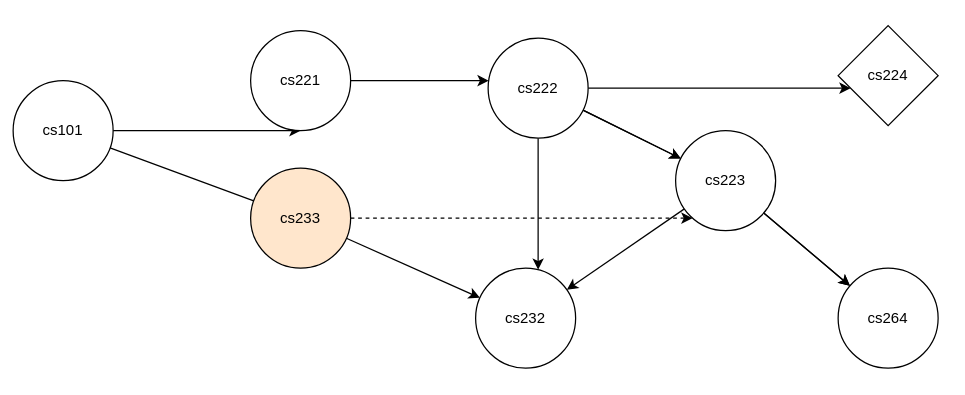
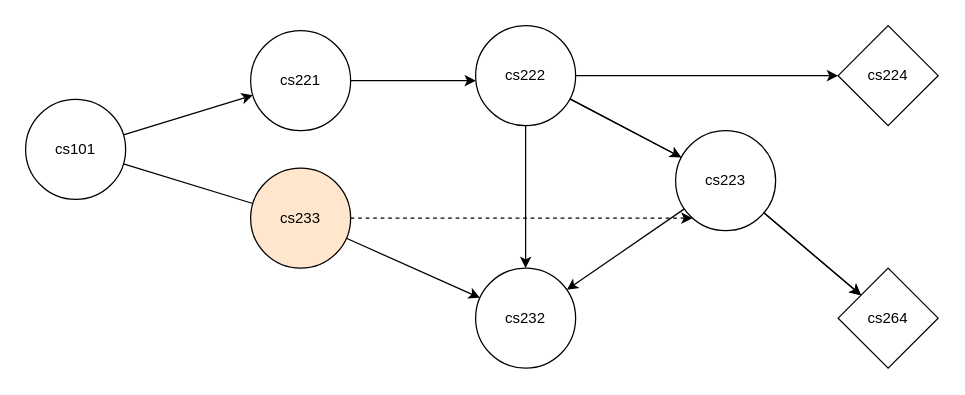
  <mxCell id="0" />
  <mxCell id="1" parent="0" />
  <mxCell id="2" style="rounded=0;orthogonalLoop=1;jettySize=auto;html=1;orthogonal=1;" edge="1" parent="1" source="4" target="6"><mxGeometry relative="1" as="geometry" /></mxCell>
  <mxCell id="3" style="rounded=0;orthogonalLoop=1;jettySize=auto;html=1;orthogonal=1;endArrow=none;" edge="1" parent="1" source="4" target="16"><mxGeometry relative="1" as="geometry" /></mxCell>
- <mxCell id="4" value="cs101" style="ellipse;whiteSpace=wrap;html=1;aspect=fixed;" vertex="1" parent="1"><mxGeometry x="10" y="64" width="80" height="80" as="geometry" /></mxCell>
+ <mxCell id="4" value="cs101" style="ellipse;whiteSpace=wrap;html=1;aspect=fixed;" vertex="1" parent="1"><mxGeometry x="20" y="79" width="80" height="80" as="geometry" /></mxCell>
  <mxCell id="5" style="rounded=0;orthogonalLoop=1;jettySize=auto;html=1;orthogonal=1;" edge="1" parent="1" source="6" target="11"><mxGeometry relative="1" as="geometry" /></mxCell>
  <mxCell id="6" value="cs221" style="ellipse;whiteSpace=wrap;html=1;aspect=fixed;" vertex="1" parent="1"><mxGeometry x="200" y="24" width="80" height="80" as="geometry" /></mxCell>
  <mxCell id="7" style="rounded=0;orthogonalLoop=1;jettySize=auto;html=1;orthogonal=1;" edge="1" parent="1" source="11" target="21"><mxGeometry relative="1" as="geometry" /></mxCell>
  <mxCell id="8" style="rounded=0;orthogonalLoop=1;jettySize=auto;html=1;orthogonal=1;" edge="1" parent="1" source="11" target="17"><mxGeometry relative="1" as="geometry" /></mxCell>
  <mxCell id="9" style="rounded=0;orthogonalLoop=1;jettySize=auto;html=1;orthogonal=1;" edge="1" parent="1" source="11" target="18"><mxGeometry relative="1" as="geometry" /></mxCell>
  <mxCell id="10" style="rounded=0;orthogonalLoop=1;jettySize=auto;html=1;orthogonal=1;" edge="1" parent="1" source="21" target="19"><mxGeometry relative="1" as="geometry" /></mxCell>
- <mxCell id="11" value="cs222" style="ellipse;whiteSpace=wrap;html=1;aspect=fixed;" vertex="1" parent="1"><mxGeometry x="390" y="30" width="80" height="80" as="geometry" /></mxCell>
+ <mxCell id="11" value="cs222" style="ellipse;whiteSpace=wrap;html=1;aspect=fixed;" vertex="1" parent="1"><mxGeometry x="380" y="20" width="80" height="80" as="geometry" /></mxCell>
  <mxCell id="12" style="rounded=0;orthogonalLoop=1;jettySize=auto;html=1;orthogonal=1;" edge="1" parent="1" source="21" target="18"><mxGeometry relative="1" as="geometry" /></mxCell>
  <mxCell id="13" style="rounded=0;orthogonalLoop=1;jettySize=auto;html=1;orthogonal=1;" edge="1" parent="1" source="21" target="19"><mxGeometry relative="1" as="geometry" /></mxCell>
  <mxCell id="14" style="rounded=0;orthogonalLoop=1;jettySize=auto;html=1;orthogonal=1;dashed=1;" edge="1" parent="1" source="16" target="21"><mxGeometry relative="1" as="geometry" /></mxCell>
  <mxCell id="15" style="rounded=0;orthogonalLoop=1;jettySize=auto;html=1;orthogonal=1;" edge="1" parent="1" source="16" target="18"><mxGeometry relative="1" as="geometry" /></mxCell>
  <mxCell id="16" value="cs233" style="ellipse;whiteSpace=wrap;html=1;aspect=fixed;fillColor=#ffe6cc;" vertex="1" parent="1"><mxGeometry x="200" y="134" width="80" height="80" as="geometry" /></mxCell>
  <mxCell id="17" value="cs224" style="rhombus;whiteSpace=wrap;html=1;aspect=fixed;" vertex="1" parent="1"><mxGeometry x="670" y="20" width="80" height="80" as="geometry" /></mxCell>
  <mxCell id="18" value="cs232" style="ellipse;whiteSpace=wrap;html=1;aspect=fixed;" vertex="1" parent="1"><mxGeometry x="380" y="214" width="80" height="80" as="geometry" /></mxCell>
- <mxCell id="19" value="cs264" style="ellipse;whiteSpace=wrap;html=1;aspect=fixed;" vertex="1" parent="1"><mxGeometry x="670" y="214" width="80" height="80" as="geometry" /></mxCell>
+ <mxCell id="19" value="cs264" style="rhombus;whiteSpace=wrap;html=1;aspect=fixed;" vertex="1" parent="1"><mxGeometry x="670" y="214" width="80" height="80" as="geometry" /></mxCell>
  <mxCell id="20" value="" style="rounded=0;orthogonalLoop=1;jettySize=auto;html=1;orthogonal=1;" edge="1" parent="1" source="11" target="21"><mxGeometry relative="1" as="geometry"><mxPoint x="459" y="70" as="sourcePoint" /><mxPoint x="741" y="144" as="targetPoint" /></mxGeometry></mxCell>
  <mxCell id="21" value="cs223" style="ellipse;whiteSpace=wrap;html=1;aspect=fixed;" vertex="1" parent="1"><mxGeometry x="540" y="104" width="80" height="80" as="geometry" /></mxCell>
